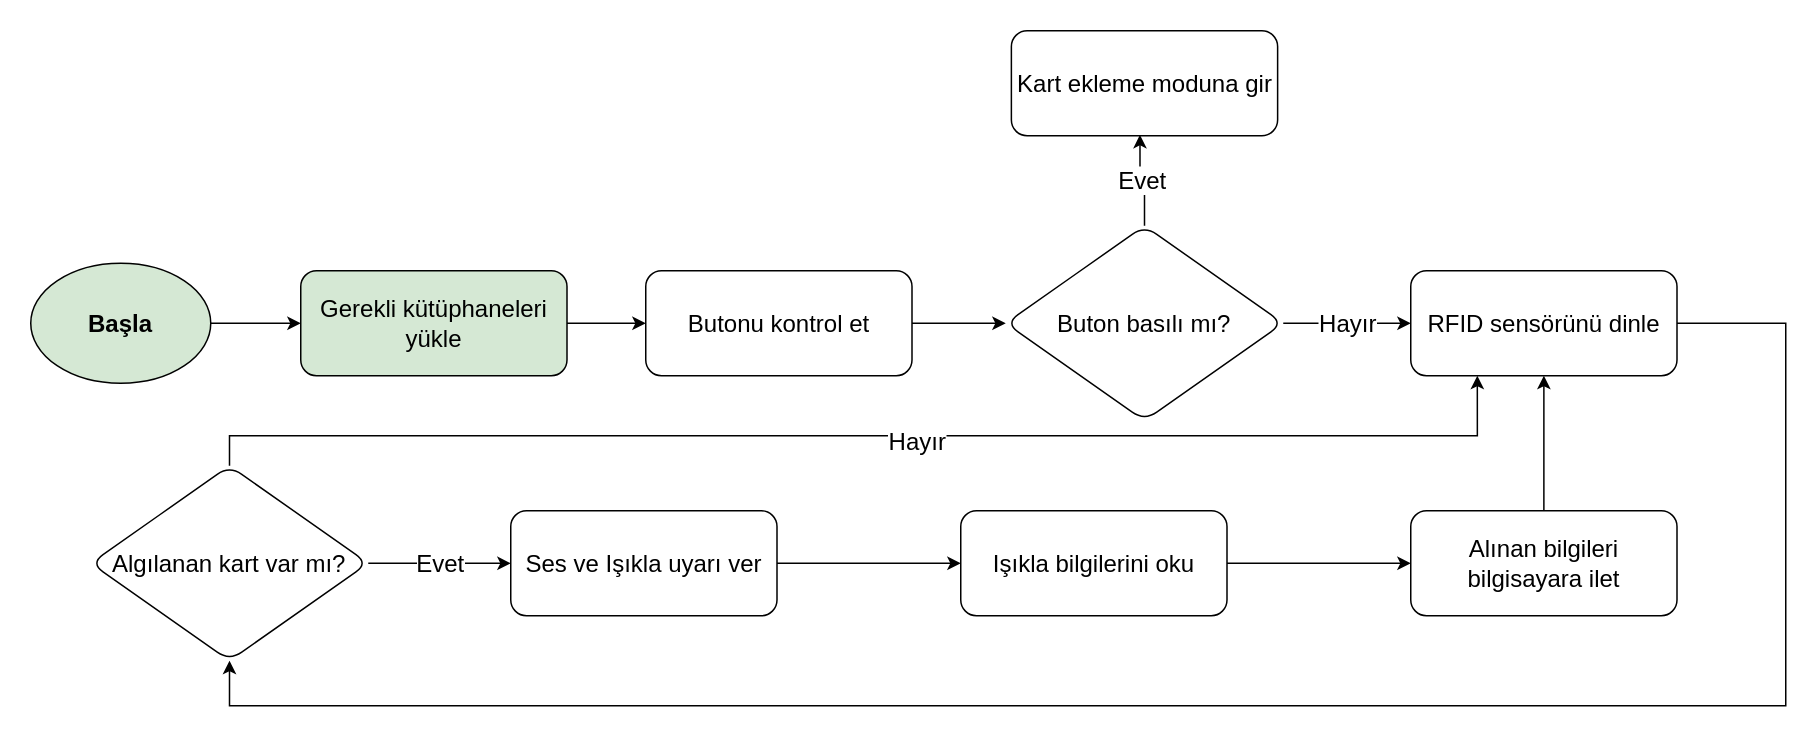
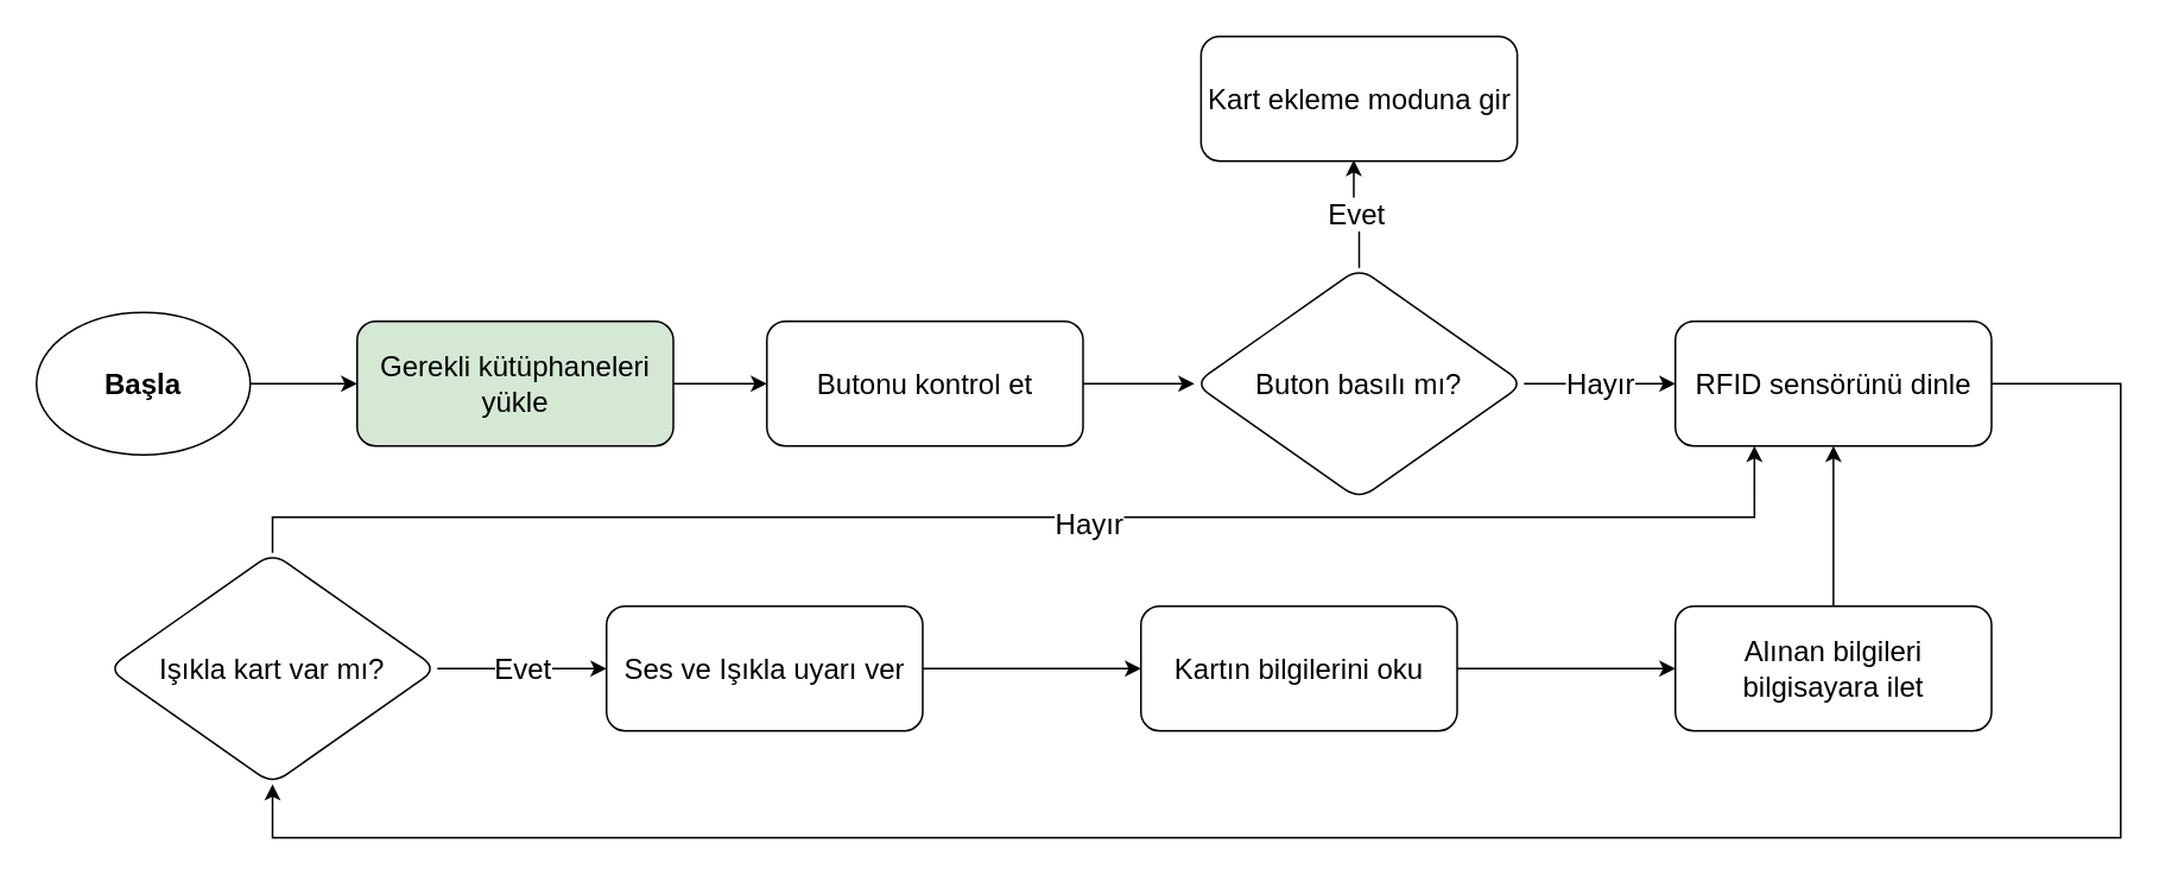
  <mxCell id="0" />
  <mxCell id="1" parent="0" />
  <mxCell id="2" value="" style="edgeStyle=orthogonalEdgeStyle;rounded=0;orthogonalLoop=1;jettySize=auto;html=1;fontSize=16;" parent="1" source="3" target="9" edge="1"><mxGeometry relative="1" as="geometry" /></mxCell>
- <mxCell id="3" value="&lt;b&gt;&lt;font style=&quot;font-size: 16px;&quot;&gt;Başla&lt;/font&gt;&lt;/b&gt;" style="ellipse;whiteSpace=wrap;html=1;fillColor=#d5e8d4;" parent="1" vertex="1"><mxGeometry x="20" y="175" width="120" height="80" as="geometry" /></mxCell>
+ <mxCell id="3" value="&lt;b&gt;&lt;font style=&quot;font-size: 16px;&quot;&gt;Başla&lt;/font&gt;&lt;/b&gt;" style="ellipse;whiteSpace=wrap;html=1;" parent="1" vertex="1"><mxGeometry x="20" y="175" width="120" height="80" as="geometry" /></mxCell>
  <mxCell id="4" value="Evet" style="edgeStyle=orthogonalEdgeStyle;rounded=0;orthogonalLoop=1;jettySize=auto;html=1;fontSize=16;" edge="1" parent="1" source="7" target="15"><mxGeometry relative="1" as="geometry" /></mxCell>
  <mxCell id="5" style="edgeStyle=orthogonalEdgeStyle;rounded=0;orthogonalLoop=1;jettySize=auto;html=1;fontSize=16;entryX=0.25;entryY=1;entryDx=0;entryDy=0;" edge="1" parent="1" source="7" target="11"><mxGeometry relative="1" as="geometry"><mxPoint x="980" y="270" as="targetPoint" /><Array as="points"><mxPoint x="153" y="290" /><mxPoint x="984" y="290" /></Array></mxGeometry></mxCell>
  <mxCell id="6" value="Hayır" style="edgeLabel;html=1;align=center;verticalAlign=middle;resizable=0;points=[];fontSize=16;" vertex="1" connectable="0" parent="5"><mxGeometry x="0.074" y="-3" relative="1" as="geometry"><mxPoint x="-1" as="offset" /></mxGeometry></mxCell>
- <mxCell id="7" value="Algılanan kart var mı?" style="rhombus;whiteSpace=wrap;html=1;fontSize=16;rounded=1;" parent="1" vertex="1"><mxGeometry x="60" y="310" width="185" height="130" as="geometry" /></mxCell>
+ <mxCell id="7" value="Işıkla kart var mı?" style="rhombus;whiteSpace=wrap;html=1;fontSize=16;rounded=1;" parent="1" vertex="1"><mxGeometry x="60" y="310" width="185" height="130" as="geometry" /></mxCell>
  <mxCell id="8" value="" style="edgeStyle=orthogonalEdgeStyle;rounded=0;orthogonalLoop=1;jettySize=auto;html=1;fontSize=16;" edge="1" parent="1" source="9" target="19"><mxGeometry relative="1" as="geometry" /></mxCell>
  <mxCell id="9" value="Gerekli kütüphaneleri yükle" style="rounded=1;whiteSpace=wrap;html=1;fontSize=16;fillColor=#d5e8d4;" parent="1" vertex="1"><mxGeometry x="200" y="180" width="177.5" height="70" as="geometry" /></mxCell>
  <mxCell id="10" style="edgeStyle=orthogonalEdgeStyle;rounded=0;orthogonalLoop=1;jettySize=auto;html=1;fontSize=16;entryX=0.5;entryY=1;entryDx=0;entryDy=0;" edge="1" parent="1" source="11" target="7"><mxGeometry relative="1" as="geometry"><mxPoint x="70" y="470" as="targetPoint" /><Array as="points"><mxPoint x="1190" y="215" /><mxPoint x="1190" y="470" /><mxPoint x="153" y="470" /><mxPoint x="153" y="440" /></Array></mxGeometry></mxCell>
  <mxCell id="11" value="RFID sensörünü dinle" style="rounded=1;whiteSpace=wrap;html=1;fontSize=16;" parent="1" vertex="1"><mxGeometry x="940" y="180" width="177.5" height="70" as="geometry" /></mxCell>
  <mxCell id="12" value="" style="edgeStyle=orthogonalEdgeStyle;rounded=0;orthogonalLoop=1;jettySize=auto;html=1;fontSize=16;" edge="1" parent="1" source="13" target="17"><mxGeometry relative="1" as="geometry" /></mxCell>
- <mxCell id="13" value="Işıkla bilgilerini oku" style="rounded=1;whiteSpace=wrap;html=1;fontSize=16;" parent="1" vertex="1"><mxGeometry x="640" y="340" width="177.5" height="70" as="geometry" /></mxCell>
+ <mxCell id="13" value="Kartın bilgilerini oku" style="rounded=1;whiteSpace=wrap;html=1;fontSize=16;" parent="1" vertex="1"><mxGeometry x="640" y="340" width="177.5" height="70" as="geometry" /></mxCell>
  <mxCell id="14" value="" style="edgeStyle=orthogonalEdgeStyle;rounded=0;orthogonalLoop=1;jettySize=auto;html=1;fontSize=16;" edge="1" parent="1" source="15" target="13"><mxGeometry relative="1" as="geometry" /></mxCell>
  <mxCell id="15" value="Ses ve Işıkla uyarı ver" style="rounded=1;whiteSpace=wrap;html=1;fontSize=16;" parent="1" vertex="1"><mxGeometry x="340" y="340" width="177.5" height="70" as="geometry" /></mxCell>
  <mxCell id="16" value="" style="edgeStyle=orthogonalEdgeStyle;rounded=0;orthogonalLoop=1;jettySize=auto;html=1;fontSize=16;" edge="1" parent="1" source="17" target="11"><mxGeometry relative="1" as="geometry" /></mxCell>
  <mxCell id="17" value="Alınan bilgileri bilgisayara ilet" style="rounded=1;whiteSpace=wrap;html=1;fontSize=16;" parent="1" vertex="1"><mxGeometry x="940" y="340" width="177.5" height="70" as="geometry" /></mxCell>
  <mxCell id="18" value="" style="edgeStyle=orthogonalEdgeStyle;rounded=0;orthogonalLoop=1;jettySize=auto;html=1;fontSize=16;" edge="1" parent="1" source="19" target="22"><mxGeometry relative="1" as="geometry" /></mxCell>
  <mxCell id="19" value="Butonu kontrol et" style="rounded=1;whiteSpace=wrap;html=1;fontSize=16;" vertex="1" parent="1"><mxGeometry x="430" y="180" width="177.5" height="70" as="geometry" /></mxCell>
  <mxCell id="20" value="Evet" style="edgeStyle=orthogonalEdgeStyle;rounded=0;orthogonalLoop=1;jettySize=auto;html=1;fontSize=16;entryX=0.483;entryY=0.991;entryDx=0;entryDy=0;entryPerimeter=0;" edge="1" parent="1" source="22" target="23"><mxGeometry relative="1" as="geometry"><mxPoint x="786.333" y="160" as="targetPoint" /></mxGeometry></mxCell>
  <mxCell id="21" value="Hayır" style="edgeStyle=orthogonalEdgeStyle;rounded=0;orthogonalLoop=1;jettySize=auto;html=1;fontSize=16;" edge="1" parent="1" source="22" target="11"><mxGeometry relative="1" as="geometry" /></mxCell>
  <mxCell id="22" value="Buton basılı mı?" style="rhombus;whiteSpace=wrap;html=1;fontSize=16;rounded=1;" vertex="1" parent="1"><mxGeometry x="670" y="150" width="185" height="130" as="geometry" /></mxCell>
  <mxCell id="23" value="Kart ekleme moduna gir" style="rounded=1;whiteSpace=wrap;html=1;fontSize=16;" vertex="1" parent="1"><mxGeometry x="673.75" width="177.5" height="70" as="geometry" y="20" /></mxCell>
